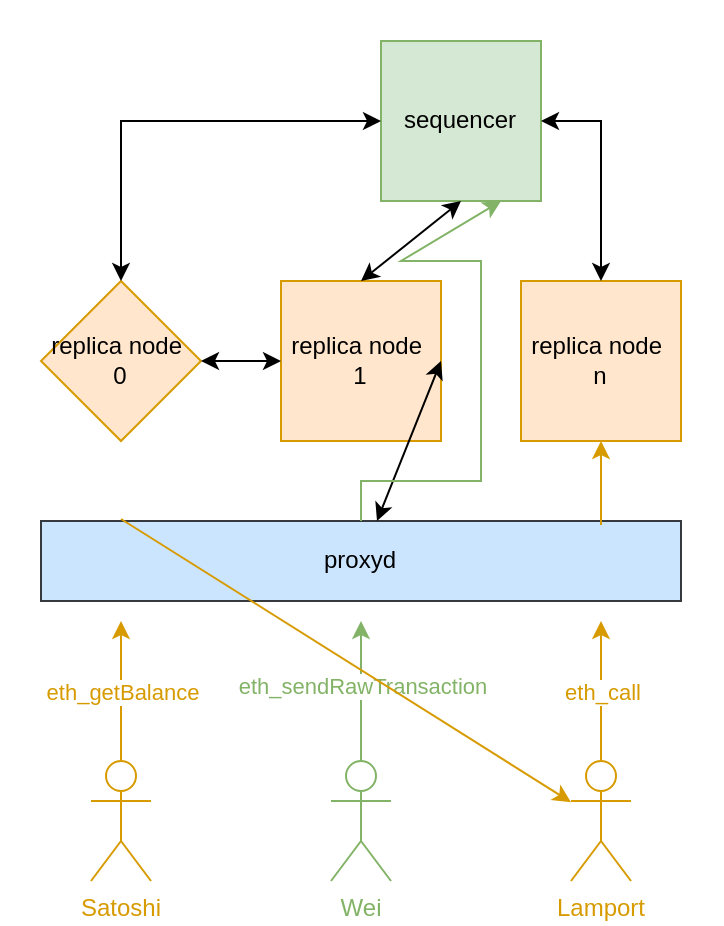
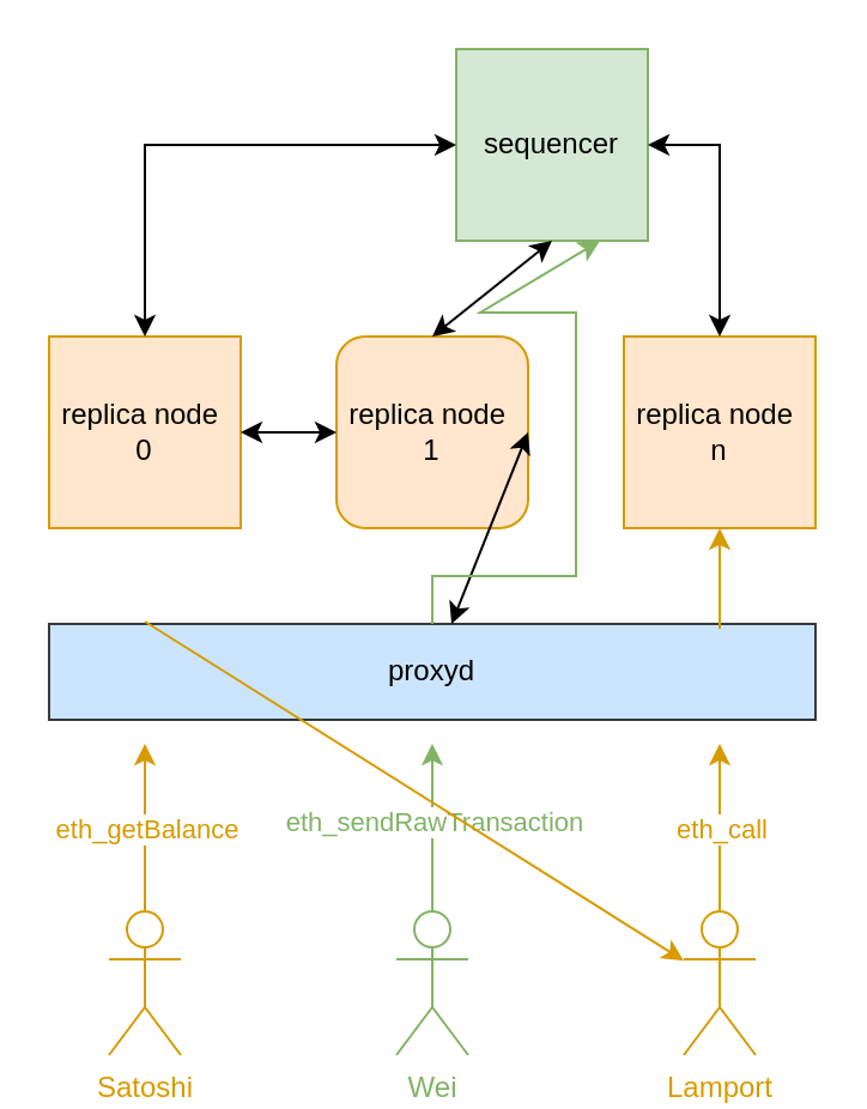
  <mxCell id="0" />
  <mxCell id="1" parent="0" />
  <mxCell id="2" value="sequencer" style="whiteSpace=wrap;html=1;aspect=fixed;fillColor=#d5e8d4;strokeColor=#82b366;" vertex="1" parent="1"><mxGeometry x="190" y="20" width="80" height="80" as="geometry" /></mxCell>
- <mxCell id="3" value="replica node&amp;nbsp;&lt;br&gt;0" style="rhombus;whiteSpace=wrap;html=1;aspect=fixed;fillColor=#ffe6cc;strokeColor=#d79b00;" vertex="1" parent="1"><mxGeometry x="20" y="140" width="80" height="80" as="geometry" /></mxCell>
+ <mxCell id="3" value="replica node&amp;nbsp;&lt;br&gt;0" style="whiteSpace=wrap;html=1;aspect=fixed;fillColor=#ffe6cc;strokeColor=#d79b00;" vertex="1" parent="1"><mxGeometry x="20" y="140" width="80" height="80" as="geometry" /></mxCell>
  <mxCell id="4" value="proxyd" style="rounded=0;whiteSpace=wrap;html=1;fillColor=#cce5ff;strokeColor=#36393d;" vertex="1" parent="1"><mxGeometry x="20" y="260" width="320" height="40" as="geometry" /></mxCell>
- <mxCell id="5" value="replica node&amp;nbsp;&lt;br&gt;1" style="whiteSpace=wrap;html=1;aspect=fixed;fillColor=#ffe6cc;strokeColor=#d79b00;" vertex="1" parent="1"><mxGeometry x="140" y="140" width="80" height="80" as="geometry" /></mxCell>
+ <mxCell id="5" value="replica node&amp;nbsp;&lt;br&gt;1" style="whiteSpace=wrap;html=1;aspect=fixed;fillColor=#ffe6cc;strokeColor=#d79b00;rounded=1;" vertex="1" parent="1"><mxGeometry x="140" y="140" width="80" height="80" as="geometry" /></mxCell>
  <mxCell id="6" value="replica node&amp;nbsp;&lt;br&gt;n" style="whiteSpace=wrap;html=1;aspect=fixed;fillColor=#ffe6cc;strokeColor=#d79b00;" vertex="1" parent="1"><mxGeometry x="260" y="140" width="80" height="80" as="geometry" /></mxCell>
  <mxCell id="7" value="Satoshi" style="shape=umlActor;verticalLabelPosition=bottom;verticalAlign=top;html=1;outlineConnect=0;fontColor=#D79B00;strokeColor=#D79B00;" vertex="1" parent="1"><mxGeometry x="45" y="380" width="30" height="60" as="geometry" /></mxCell>
  <mxCell id="8" style="edgeStyle=orthogonalEdgeStyle;rounded=0;orthogonalLoop=1;jettySize=auto;html=1;exitX=0.5;exitY=0;exitDx=0;exitDy=0;exitPerimeter=0;strokeColor=#82B366;" edge="1" parent="1" source="10"><mxGeometry relative="1" as="geometry"><mxPoint x="180" y="310" as="targetPoint" /></mxGeometry></mxCell>
  <mxCell id="9" value="eth_sendRawTransaction" style="edgeLabel;html=1;align=center;verticalAlign=middle;resizable=0;points=[];fontColor=#82B366;" vertex="1" connectable="0" parent="8"><mxGeometry x="0.075" relative="1" as="geometry"><mxPoint as="offset" /></mxGeometry></mxCell>
  <mxCell id="10" value="Wei" style="shape=umlActor;verticalLabelPosition=bottom;verticalAlign=top;html=1;outlineConnect=0;strokeColor=#82B366;fontColor=#82B366;" vertex="1" parent="1"><mxGeometry x="165" y="380" width="30" height="60" as="geometry" /></mxCell>
  <mxCell id="11" value="Lamport" style="shape=umlActor;verticalLabelPosition=bottom;verticalAlign=top;html=1;outlineConnect=0;strokeColor=#D79B00;fontColor=#D79B00;" vertex="1" parent="1"><mxGeometry x="285" y="380" width="30" height="60" as="geometry" /></mxCell>
  <mxCell id="12" value="" style="endArrow=classic;startArrow=classic;html=1;rounded=0;exitX=1;exitY=0.5;exitDx=0;exitDy=0;" edge="1" parent="1" source="5" target="4"><mxGeometry width="50" height="50" relative="1" as="geometry"><mxPoint x="200" y="370" as="sourcePoint" /><mxPoint x="250" y="320" as="targetPoint" /></mxGeometry></mxCell>
  <mxCell id="13" value="" style="endArrow=classic;startArrow=classic;html=1;rounded=0;exitX=1;exitY=0.5;exitDx=0;exitDy=0;entryX=0;entryY=0.5;entryDx=0;entryDy=0;" edge="1" parent="1" source="3" target="5"><mxGeometry width="50" height="50" relative="1" as="geometry"><mxPoint x="200" y="370" as="sourcePoint" /><mxPoint x="250" y="320" as="targetPoint" /></mxGeometry></mxCell>
  <mxCell id="14" value="" style="endArrow=classic;html=1;rounded=0;strokeColor=#D79B00;" edge="1" parent="1"><mxGeometry relative="1" as="geometry"><mxPoint x="300" y="380" as="sourcePoint" /><mxPoint x="300" y="310" as="targetPoint" /></mxGeometry></mxCell>
  <mxCell id="15" value="eth_call" style="edgeLabel;resizable=0;html=1;align=center;verticalAlign=middle;fontColor=#D79B00;" connectable="0" vertex="1" parent="14"><mxGeometry relative="1" as="geometry" /></mxCell>
  <mxCell id="16" value="" style="endArrow=classic;startArrow=classic;html=1;rounded=0;exitX=0.5;exitY=0;exitDx=0;exitDy=0;entryX=0;entryY=0.5;entryDx=0;entryDy=0;" edge="1" parent="1" source="3" target="2"><mxGeometry width="50" height="50" relative="1" as="geometry"><mxPoint x="200" y="370" as="sourcePoint" /><mxPoint x="250" y="320" as="targetPoint" /><Array as="points"><mxPoint x="60" y="60" /></Array></mxGeometry></mxCell>
  <mxCell id="17" value="" style="endArrow=classic;startArrow=classic;html=1;rounded=0;exitX=0.5;exitY=0;exitDx=0;exitDy=0;entryX=0.5;entryY=1;entryDx=0;entryDy=0;" edge="1" parent="1" source="5" target="2"><mxGeometry width="50" height="50" relative="1" as="geometry"><mxPoint x="200" y="370" as="sourcePoint" /><mxPoint x="250" y="320" as="targetPoint" /></mxGeometry></mxCell>
  <mxCell id="18" value="" style="endArrow=classic;startArrow=classic;html=1;rounded=0;exitX=0.5;exitY=0;exitDx=0;exitDy=0;entryX=1;entryY=0.5;entryDx=0;entryDy=0;" edge="1" parent="1" source="6" target="2"><mxGeometry width="50" height="50" relative="1" as="geometry"><mxPoint x="200" y="370" as="sourcePoint" /><mxPoint x="250" y="320" as="targetPoint" /><Array as="points"><mxPoint x="300" y="60" /></Array></mxGeometry></mxCell>
  <mxCell id="19" value="" style="endArrow=classic;html=1;rounded=0;exitX=0.5;exitY=0;exitDx=0;exitDy=0;exitPerimeter=0;fillColor=#ffcd28;strokeColor=#D79B00;gradientColor=#ffa500;" edge="1" parent="1" source="7"><mxGeometry width="50" height="50" relative="1" as="geometry"><mxPoint x="200" y="370" as="sourcePoint" /><mxPoint x="60" y="310" as="targetPoint" /></mxGeometry></mxCell>
  <mxCell id="20" value="eth_getBalance" style="edgeLabel;html=1;align=center;verticalAlign=middle;resizable=0;points=[];fontColor=#D79B00;" vertex="1" connectable="0" parent="19"><mxGeometry x="-0.013" relative="1" as="geometry"><mxPoint as="offset" /></mxGeometry></mxCell>
  <mxCell id="21" value="" style="endArrow=classic;html=1;rounded=0;exitX=0.125;exitY=-0.025;exitDx=0;exitDy=0;exitPerimeter=0;strokeColor=#D79B00;" edge="1" parent="1" source="4" target="11"><mxGeometry width="50" height="50" relative="1" as="geometry"><mxPoint x="200" y="370" as="sourcePoint" /><mxPoint x="250" y="320" as="targetPoint" /></mxGeometry></mxCell>
  <mxCell id="22" value="" style="endArrow=classic;html=1;rounded=0;exitX=0.875;exitY=0.05;exitDx=0;exitDy=0;exitPerimeter=0;entryX=0.5;entryY=1;entryDx=0;entryDy=0;strokeColor=#D79B00;" edge="1" parent="1" source="4" target="6"><mxGeometry width="50" height="50" relative="1" as="geometry"><mxPoint x="200" y="370" as="sourcePoint" /><mxPoint x="250" y="320" as="targetPoint" /></mxGeometry></mxCell>
  <mxCell id="23" value="" style="endArrow=classic;html=1;rounded=0;exitX=0.5;exitY=0;exitDx=0;exitDy=0;entryX=0.75;entryY=1;entryDx=0;entryDy=0;strokeColor=#82B366;" edge="1" parent="1" source="4" target="2"><mxGeometry width="50" height="50" relative="1" as="geometry"><mxPoint x="200" y="370" as="sourcePoint" /><mxPoint x="250" y="320" as="targetPoint" /><Array as="points"><mxPoint x="180" y="240" /><mxPoint x="240" y="240" /><mxPoint x="240" y="130" /><mxPoint x="200" y="130" /></Array></mxGeometry></mxCell>
